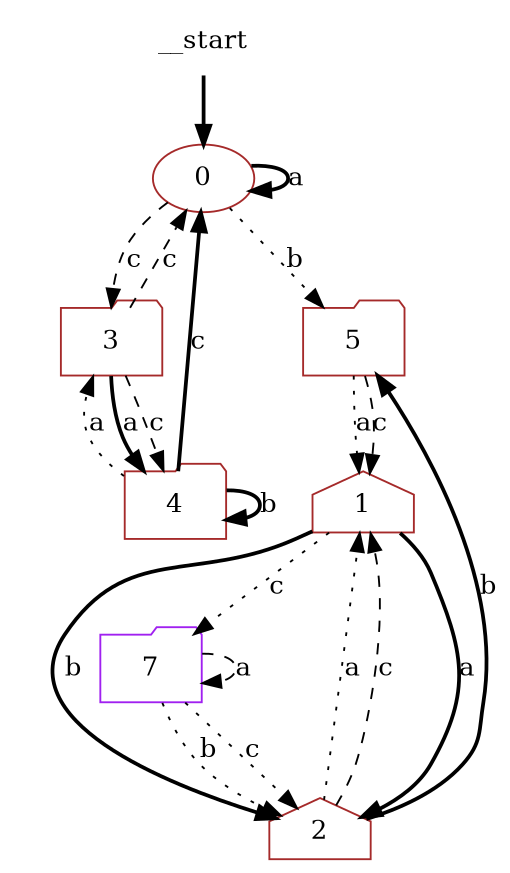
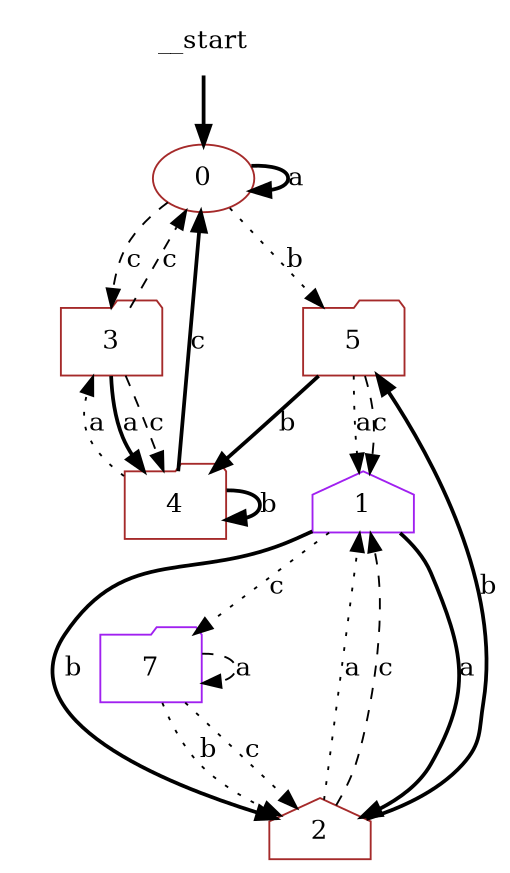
  digraph {
    node [color=brown shape=folder]
    edge [style=bold]
    __start [shape=none]
    n2 [label=0 shape=ellipse]
    n3 [label=3]
    n4 [label=5]
    n5 [label=4]
-   n6 [label=1 shape=house]
+   n6 [color=purple label=1 shape=house]
    n7 [label=2 shape=house]
    n8 [color=purple label=7]
    __start -> n2
    n2 -> n2 [label=a]
    n2 -> n3 [label=c style=dashed]
    n2 -> n4 [label=b style=dotted]
    n3 -> n2 [label=c style=dashed]
    n3 -> n5 [label=a]
    n3 -> n5 [label=c style=dashed]
+   n4 -> n5 [label=b]
    n4 -> n6 [label=a style=dotted]
    n4 -> n6 [label=c style=dashed]
    n5 -> n2 [label=c]
    n5 -> n3 [label=a style=dotted]
    n5 -> n5 [label=b]
    n6 -> n7 [label=a]
    n6 -> n7 [label=b]
    n6 -> n8 [label=c style=dotted]
    n7 -> n4 [label=b]
    n7 -> n6 [label=a style=dotted]
    n7 -> n6 [label=c style=dashed]
    n8 -> n7 [label=b style=dotted]
    n8 -> n7 [label=c style=dotted]
    n8 -> n8 [label=a style=dashed]
  }
